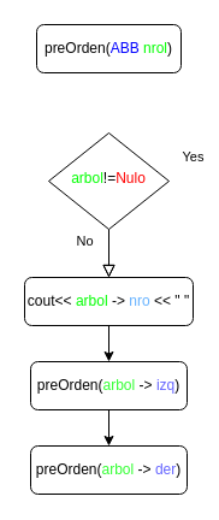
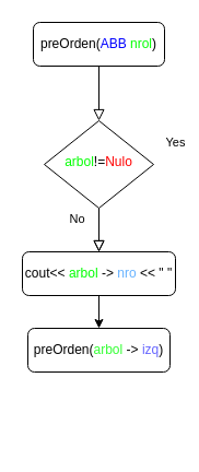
  <mxCell id="0" />
  <mxCell id="1" parent="0" />
+ <mxCell id="2" value="" style="rounded=0;html=1;jettySize=auto;orthogonalLoop=1;fontSize=11;endArrow=block;endFill=0;endSize=8;strokeWidth=1;shadow=0;labelBackgroundColor=none;edgeStyle=orthogonalEdgeStyle;" parent="1" source="3" target="6" edge="1"><mxGeometry relative="1" as="geometry" /></mxCell>
  <mxCell id="3" value="&lt;font&gt;&lt;font&gt;preOrden(&lt;/font&gt;&lt;font style=&quot;border-color: rgb(0, 0, 0);&quot; color=&quot;#0000ff&quot;&gt;ABB&amp;nbsp;&lt;/font&gt;&lt;font style=&quot;border-color: rgb(0, 0, 0);&quot; color=&quot;#00ff00&quot;&gt;nro&lt;/font&gt;&lt;font style=&quot;border-color: rgb(0, 0, 0);&quot; color=&quot;#00ff00&quot;&gt;l&lt;/font&gt;&lt;/font&gt;)" style="rounded=1;whiteSpace=wrap;html=1;fontSize=12;glass=0;strokeWidth=1;shadow=0;" parent="1" vertex="1"><mxGeometry x="30" y="20" width="120" height="40" as="geometry" /></mxCell>
  <mxCell id="4" value="Yes" style="rounded=0;html=1;jettySize=auto;orthogonalLoop=1;fontSize=11;endArrow=block;endFill=0;endSize=8;strokeWidth=1;shadow=0;labelBackgroundColor=none;edgeStyle=orthogonalEdgeStyle;" parent="1" source="6" edge="1"><mxGeometry x="-1" y="92" relative="1" as="geometry"><mxPoint x="-22" y="-60" as="offset" /><mxPoint x="90" y="230" as="targetPoint" /></mxGeometry></mxCell>
  <mxCell id="5" value="No" style="edgeStyle=orthogonalEdgeStyle;rounded=0;html=1;jettySize=auto;orthogonalLoop=1;fontSize=11;endArrow=block;endFill=0;endSize=8;strokeWidth=1;shadow=0;labelBackgroundColor=none;" parent="1" source="6" target="8" edge="1"><mxGeometry x="-0.5" y="-20" relative="1" as="geometry"><mxPoint as="offset" /></mxGeometry></mxCell>
  <mxCell id="6" value="&lt;font style=&quot;border-color: rgb(0, 0, 0);&quot; color=&quot;#000000&quot;&gt;&lt;font style=&quot;border-color: rgb(0, 0, 0);&quot; color=&quot;#00ff00&quot;&gt;arbo&lt;/font&gt;&lt;font style=&quot;border-color: rgb(0, 0, 0);&quot; color=&quot;#00ff00&quot;&gt;l&lt;/font&gt;!=&lt;/font&gt;&lt;font style=&quot;border-color: rgb(0, 0, 0);&quot; color=&quot;#ff0000&quot;&gt;Nulo&lt;/font&gt;" style="rhombus;whiteSpace=wrap;html=1;shadow=0;fontFamily=Helvetica;fontSize=12;align=center;strokeWidth=1;spacing=6;spacingTop=-4;" parent="1" vertex="1"><mxGeometry x="40" y="110" width="100" height="80" as="geometry" /></mxCell>
  <mxCell id="7" value="" style="edgeStyle=orthogonalEdgeStyle;rounded=0;orthogonalLoop=1;jettySize=auto;html=1;" edge="1" parent="1" source="8" target="10"><mxGeometry relative="1" as="geometry" /></mxCell>
  <mxCell id="8" value="&lt;font style=&quot;border-color: rgb(0, 0, 0);&quot; color=&quot;#000000&quot;&gt;cout&amp;lt;&amp;lt;&lt;/font&gt;&amp;nbsp;&lt;span style=&quot;border-color: rgb(0, 0, 0); color: rgb(0, 255, 0);&quot;&gt;arbol&lt;/span&gt;&lt;span style=&quot;color: rgb(255, 255, 255);&quot;&gt;&amp;nbsp;&lt;/span&gt;&lt;font style=&quot;border-color: rgb(0, 0, 0);&quot; color=&quot;#000000&quot;&gt;-&amp;gt; &lt;/font&gt;&lt;font color=&quot;#66b2ff&quot; style=&quot;border-color: rgb(0, 0, 0);&quot;&gt;nro&lt;/font&gt;&lt;font style=&quot;border-color: rgb(0, 0, 0);&quot; color=&quot;#000000&quot;&gt; &amp;lt;&amp;lt; &quot; &quot;&lt;/font&gt;" style="rounded=1;whiteSpace=wrap;html=1;fontSize=12;glass=0;strokeWidth=1;shadow=0;" parent="1" vertex="1"><mxGeometry x="20" y="230" width="140" height="40" as="geometry" /></mxCell>
- <mxCell id="9" value="" style="edgeStyle=orthogonalEdgeStyle;rounded=0;orthogonalLoop=1;jettySize=auto;html=1;fontColor=#33FF33;" edge="1" parent="1" source="10" target="11"><mxGeometry relative="1" as="geometry" /></mxCell>
  <mxCell id="10" value="&lt;font style=&quot;border-color: rgb(0, 0, 0);&quot; color=&quot;#000000&quot;&gt;preOrden(&lt;/font&gt;&lt;font style=&quot;border-color: rgb(0, 0, 0);&quot;&gt;&lt;font color=&quot;#33ff33&quot;&gt;arbol&lt;span style=&quot;border-color: var(--border-color);&quot;&gt;&amp;nbsp;&lt;/span&gt;&lt;/font&gt;-&amp;gt;&lt;/font&gt;&lt;span style=&quot;color: rgb(255, 255, 255);&quot;&gt;&amp;nbsp;&lt;/span&gt;&lt;font style=&quot;border-color: rgb(0, 0, 0);&quot; color=&quot;#6666ff&quot;&gt;izq&lt;/font&gt;&lt;font style=&quot;border-color: rgb(0, 0, 0);&quot; color=&quot;#000000&quot;&gt;)&lt;/font&gt;" style="rounded=1;whiteSpace=wrap;html=1;fontSize=12;glass=0;strokeWidth=1;shadow=0;" parent="1" vertex="1"><mxGeometry x="25" y="300" width="130" height="40" as="geometry" /></mxCell>
- <mxCell id="11" value="&lt;font style=&quot;border-color: rgb(0, 0, 0);&quot; color=&quot;#000000&quot;&gt;preOrden(&lt;/font&gt;&lt;font style=&quot;border-color: rgb(0, 0, 0);&quot;&gt;&lt;font color=&quot;#33ff33&quot;&gt;arbol&lt;span style=&quot;border-color: var(--border-color);&quot;&gt;&amp;nbsp;&lt;/span&gt;&lt;/font&gt;-&amp;gt;&lt;/font&gt;&lt;span style=&quot;color: rgb(255, 255, 255);&quot;&gt;&amp;nbsp;&lt;/span&gt;&lt;font color=&quot;#6666ff&quot;&gt;der&lt;/font&gt;&lt;font style=&quot;border-color: rgb(0, 0, 0);&quot; color=&quot;#000000&quot;&gt;)&lt;/font&gt;" style="rounded=1;whiteSpace=wrap;html=1;fontSize=12;glass=0;strokeWidth=1;shadow=0;" vertex="1" parent="1"><mxGeometry x="25" y="370" width="130" height="40" as="geometry" /></mxCell>
